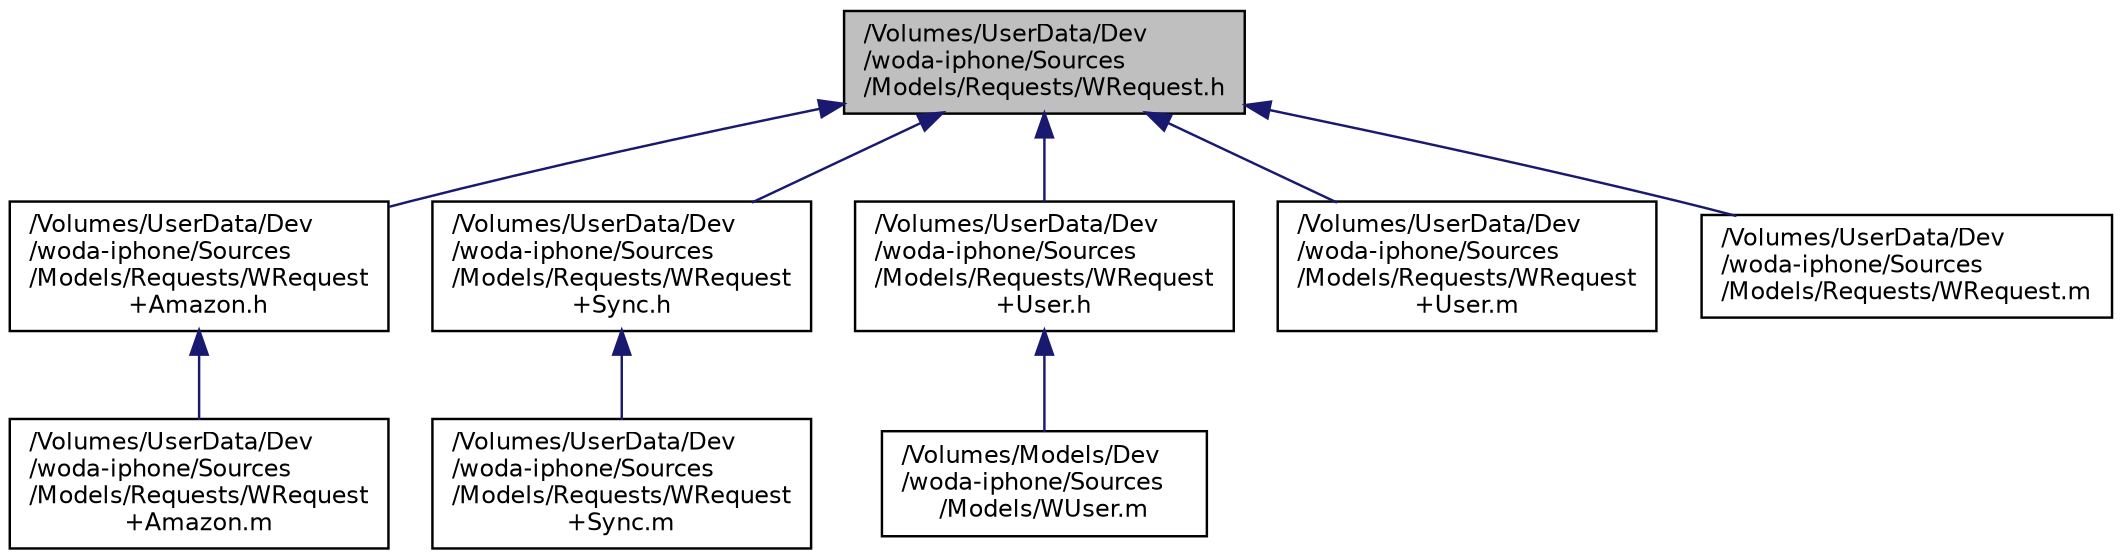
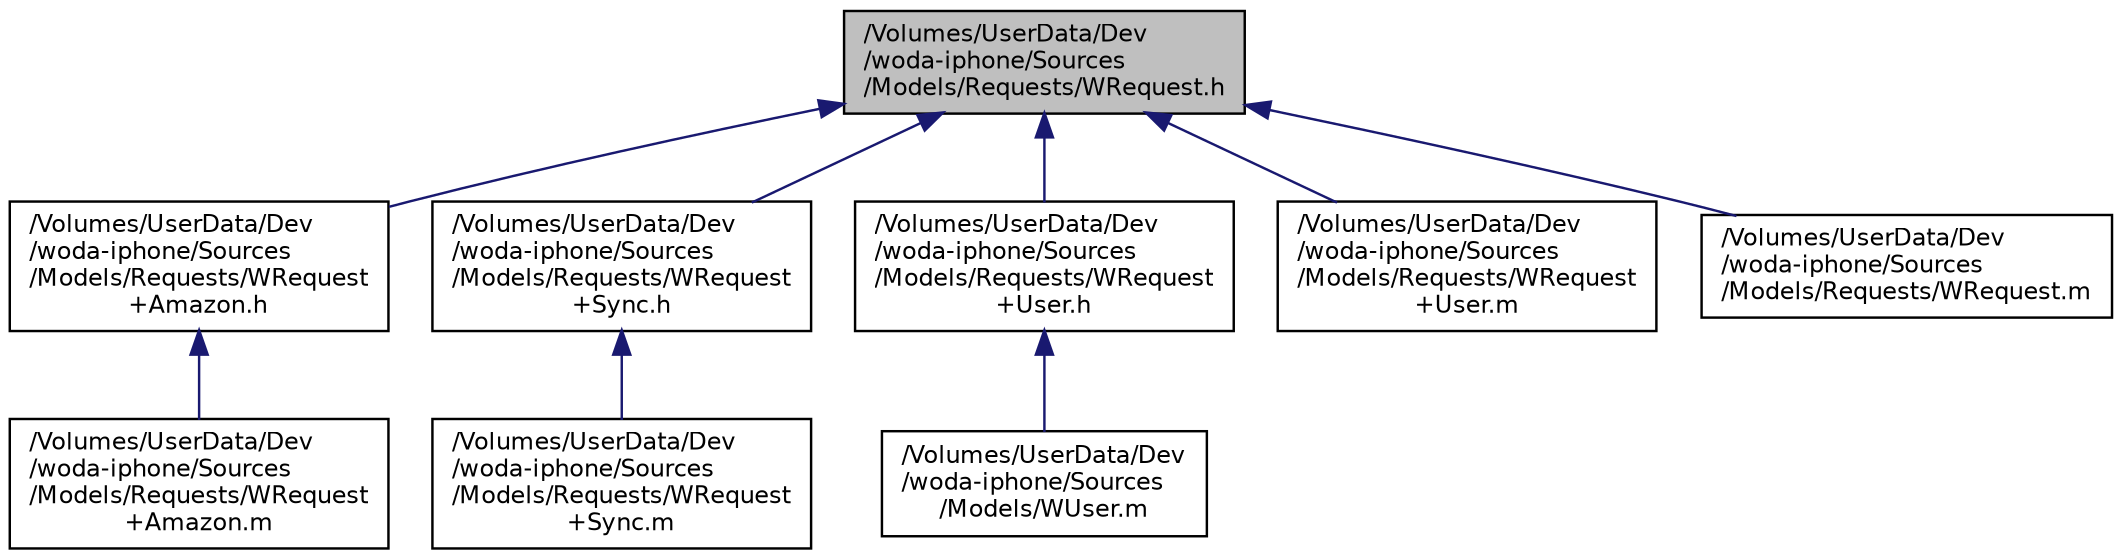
  digraph {
    node [color=black fillcolor=white fontname=Helvetica fontsize=10 shape=record style=filled]
    edge [color=midnightblue dir=back fontname=Helvetica fontsize=10 labelfontname=Helvetica labelfontsize=10 style=solid]
    n1 [fillcolor=grey75 fontcolor=black height=0.2 label="/Volumes/UserData/Dev\l/woda-iphone/Sources\l/Models/Requests/WRequest.h" width=0.4]
    n2 [height=0.2 label="/Volumes/UserData/Dev\l/woda-iphone/Sources\l/Models/Requests/WRequest\l+Amazon.h" width=0.4]
    n3 [height=0.2 label="/Volumes/UserData/Dev\l/woda-iphone/Sources\l/Models/Requests/WRequest\l+Sync.h" width=0.4]
    n4 [height=0.2 label="/Volumes/UserData/Dev\l/woda-iphone/Sources\l/Models/Requests/WRequest\l+User.h" width=0.4]
    n5 [height=0.2 label="/Volumes/UserData/Dev\l/woda-iphone/Sources\l/Models/Requests/WRequest\l+User.m" width=0.4]
    n6 [height=0.2 label="/Volumes/UserData/Dev\l/woda-iphone/Sources\l/Models/Requests/WRequest.m" width=0.4]
    n7 [height=0.2 label="/Volumes/UserData/Dev\l/woda-iphone/Sources\l/Models/Requests/WRequest\l+Amazon.m" width=0.4]
    n8 [height=0.2 label="/Volumes/UserData/Dev\l/woda-iphone/Sources\l/Models/Requests/WRequest\l+Sync.m" width=0.4]
-   n9 [height=0.2 label="/Volumes/Models/Dev\l/woda-iphone/Sources\l/Models/WUser.m" width=0.4]
+   n9 [height=0.2 label="/Volumes/UserData/Dev\l/woda-iphone/Sources\l/Models/WUser.m" width=0.4]
    n1 -> n2
    n1 -> n3
    n1 -> n4
    n1 -> n5
    n1 -> n6
    n2 -> n7
    n3 -> n8
    n4 -> n9
  }
